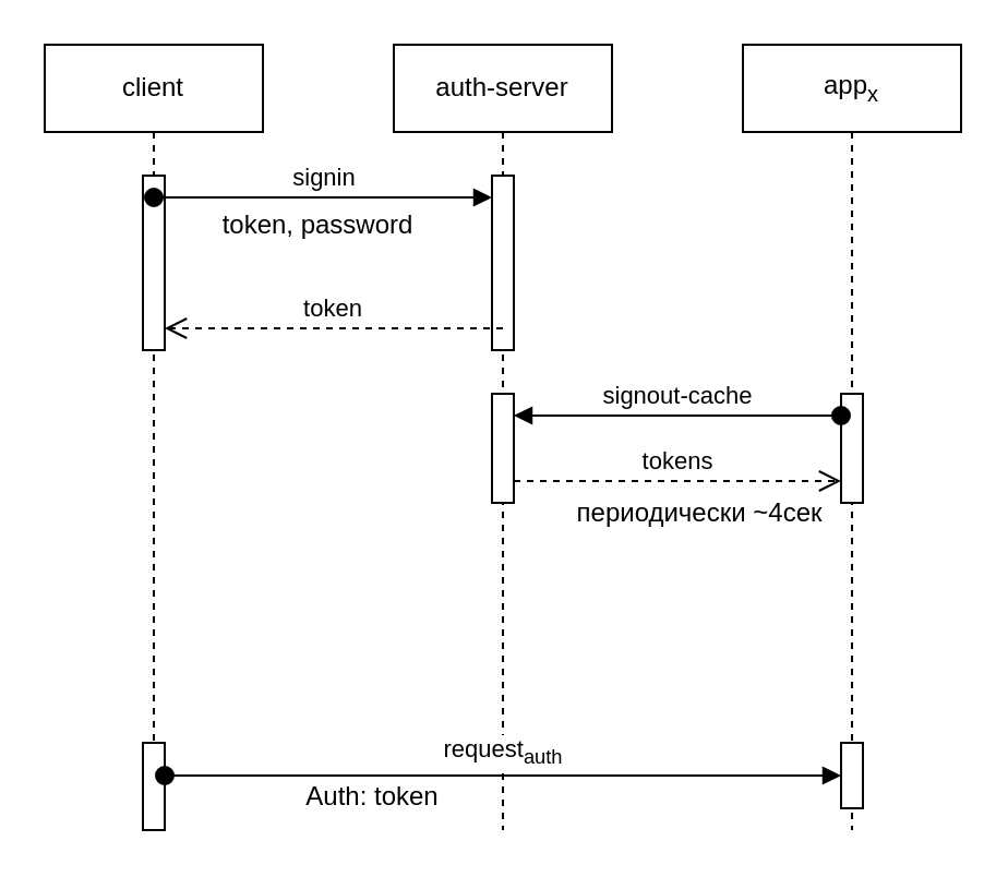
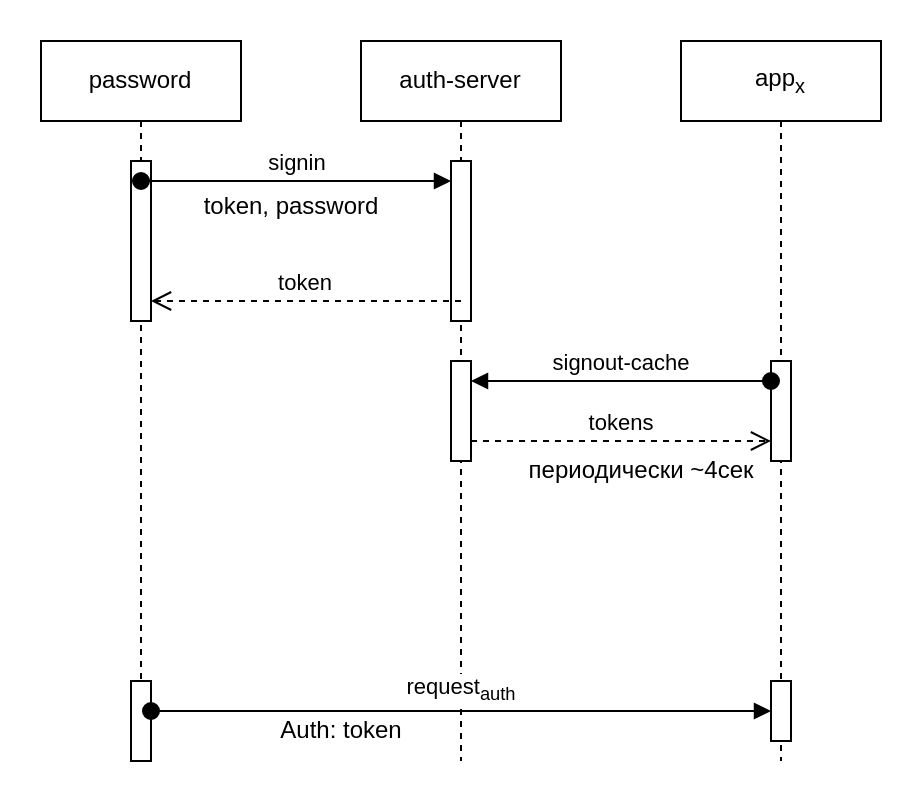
  <mxCell id="0" />
  <mxCell id="1" parent="0" />
- <mxCell id="2" value="client" style="shape=umlLifeline;perimeter=lifelinePerimeter;whiteSpace=wrap;html=1;container=1;dropTarget=0;collapsible=0;recursiveResize=0;outlineConnect=0;portConstraint=eastwest;newEdgeStyle={&quot;edgeStyle&quot;:&quot;elbowEdgeStyle&quot;,&quot;elbow&quot;:&quot;vertical&quot;,&quot;curved&quot;:0,&quot;rounded&quot;:0};" vertex="1" parent="1"><mxGeometry x="20" y="20" width="100" height="360" as="geometry" /></mxCell>
+ <mxCell id="2" value="password" style="shape=umlLifeline;perimeter=lifelinePerimeter;whiteSpace=wrap;html=1;container=1;dropTarget=0;collapsible=0;recursiveResize=0;outlineConnect=0;portConstraint=eastwest;newEdgeStyle={&quot;edgeStyle&quot;:&quot;elbowEdgeStyle&quot;,&quot;elbow&quot;:&quot;vertical&quot;,&quot;curved&quot;:0,&quot;rounded&quot;:0};" vertex="1" parent="1"><mxGeometry x="20" y="20" width="100" height="360" as="geometry" /></mxCell>
  <mxCell id="3" value="" style="html=1;points=[];perimeter=orthogonalPerimeter;outlineConnect=0;targetShapes=umlLifeline;portConstraint=eastwest;newEdgeStyle={&quot;edgeStyle&quot;:&quot;elbowEdgeStyle&quot;,&quot;elbow&quot;:&quot;vertical&quot;,&quot;curved&quot;:0,&quot;rounded&quot;:0};" vertex="1" parent="2"><mxGeometry x="45" y="60" width="10" height="80" as="geometry" /></mxCell>
  <mxCell id="4" value="" style="html=1;points=[];perimeter=orthogonalPerimeter;outlineConnect=0;targetShapes=umlLifeline;portConstraint=eastwest;newEdgeStyle={&quot;edgeStyle&quot;:&quot;elbowEdgeStyle&quot;,&quot;elbow&quot;:&quot;vertical&quot;,&quot;curved&quot;:0,&quot;rounded&quot;:0};" vertex="1" parent="2"><mxGeometry x="45" y="320" width="10" height="40" as="geometry" /></mxCell>
  <mxCell id="5" value="auth-server" style="shape=umlLifeline;perimeter=lifelinePerimeter;whiteSpace=wrap;html=1;container=1;dropTarget=0;collapsible=0;recursiveResize=0;outlineConnect=0;portConstraint=eastwest;newEdgeStyle={&quot;edgeStyle&quot;:&quot;elbowEdgeStyle&quot;,&quot;elbow&quot;:&quot;vertical&quot;,&quot;curved&quot;:0,&quot;rounded&quot;:0};" vertex="1" parent="1"><mxGeometry x="180" y="20" width="100" height="360" as="geometry" /></mxCell>
  <mxCell id="6" value="" style="html=1;points=[];perimeter=orthogonalPerimeter;outlineConnect=0;targetShapes=umlLifeline;portConstraint=eastwest;newEdgeStyle={&quot;edgeStyle&quot;:&quot;elbowEdgeStyle&quot;,&quot;elbow&quot;:&quot;vertical&quot;,&quot;curved&quot;:0,&quot;rounded&quot;:0};" vertex="1" parent="5"><mxGeometry x="45" y="60" width="10" height="80" as="geometry" /></mxCell>
  <mxCell id="7" value="" style="html=1;points=[];perimeter=orthogonalPerimeter;outlineConnect=0;targetShapes=umlLifeline;portConstraint=eastwest;newEdgeStyle={&quot;edgeStyle&quot;:&quot;elbowEdgeStyle&quot;,&quot;elbow&quot;:&quot;vertical&quot;,&quot;curved&quot;:0,&quot;rounded&quot;:0};" vertex="1" parent="5"><mxGeometry x="45" y="160" width="10" height="50" as="geometry" /></mxCell>
  <mxCell id="8" value="app&lt;sub&gt;x&lt;/sub&gt;" style="shape=umlLifeline;perimeter=lifelinePerimeter;whiteSpace=wrap;html=1;container=1;dropTarget=0;collapsible=0;recursiveResize=0;outlineConnect=0;portConstraint=eastwest;newEdgeStyle={&quot;edgeStyle&quot;:&quot;elbowEdgeStyle&quot;,&quot;elbow&quot;:&quot;vertical&quot;,&quot;curved&quot;:0,&quot;rounded&quot;:0};" vertex="1" parent="1"><mxGeometry x="340" y="20" width="100" height="360" as="geometry" /></mxCell>
  <mxCell id="9" value="" style="html=1;points=[];perimeter=orthogonalPerimeter;outlineConnect=0;targetShapes=umlLifeline;portConstraint=eastwest;newEdgeStyle={&quot;edgeStyle&quot;:&quot;elbowEdgeStyle&quot;,&quot;elbow&quot;:&quot;vertical&quot;,&quot;curved&quot;:0,&quot;rounded&quot;:0};" vertex="1" parent="8"><mxGeometry x="45" y="320" width="10" height="30" as="geometry" /></mxCell>
  <mxCell id="10" value="" style="html=1;points=[];perimeter=orthogonalPerimeter;outlineConnect=0;targetShapes=umlLifeline;portConstraint=eastwest;newEdgeStyle={&quot;edgeStyle&quot;:&quot;elbowEdgeStyle&quot;,&quot;elbow&quot;:&quot;vertical&quot;,&quot;curved&quot;:0,&quot;rounded&quot;:0};" vertex="1" parent="8"><mxGeometry x="45" y="160" width="10" height="50" as="geometry" /></mxCell>
  <mxCell id="11" value="signin" style="html=1;verticalAlign=bottom;startArrow=oval;startFill=1;endArrow=block;startSize=8;edgeStyle=elbowEdgeStyle;elbow=vertical;curved=0;rounded=0;" edge="1" parent="1" target="6"><mxGeometry width="60" relative="1" as="geometry"><mxPoint x="70" y="90" as="sourcePoint" /><mxPoint x="130" y="90" as="targetPoint" /></mxGeometry></mxCell>
  <mxCell id="12" value="token" style="html=1;verticalAlign=bottom;endArrow=open;dashed=1;endSize=8;edgeStyle=elbowEdgeStyle;elbow=vertical;curved=0;rounded=0;" edge="1" parent="1" target="3"><mxGeometry relative="1" as="geometry"><mxPoint x="230" y="150" as="sourcePoint" /><mxPoint x="150" y="150" as="targetPoint" /></mxGeometry></mxCell>
  <mxCell id="13" value="token, password" style="text;html=1;align=center;verticalAlign=middle;resizable=0;points=[];autosize=1;strokeColor=none;fillColor=none;" vertex="1" parent="1"><mxGeometry x="90" y="88" width="110" height="30" as="geometry" /></mxCell>
  <mxCell id="14" value="request&lt;sub&gt;auth&lt;/sub&gt;" style="html=1;verticalAlign=bottom;startArrow=oval;startFill=1;endArrow=block;startSize=8;edgeStyle=elbowEdgeStyle;elbow=vertical;curved=0;rounded=0;" edge="1" parent="1" source="4" target="9"><mxGeometry width="60" relative="1" as="geometry"><mxPoint x="70" y="200.05" as="sourcePoint" /><mxPoint x="330" y="200" as="targetPoint" /></mxGeometry></mxCell>
  <mxCell id="15" value="Auth: token" style="text;html=1;align=center;verticalAlign=middle;resizable=0;points=[];autosize=1;strokeColor=none;fillColor=none;" vertex="1" parent="1"><mxGeometry x="130" y="350" width="80" height="30" as="geometry" /></mxCell>
  <mxCell id="16" value="signout-cache" style="html=1;verticalAlign=bottom;startArrow=oval;startFill=1;endArrow=block;startSize=8;edgeStyle=elbowEdgeStyle;elbow=vertical;curved=0;rounded=0;" edge="1" parent="1"><mxGeometry width="60" relative="1" as="geometry"><mxPoint x="385" y="190" as="sourcePoint" /><mxPoint x="235" y="190" as="targetPoint" /></mxGeometry></mxCell>
  <mxCell id="17" value="tokens" style="html=1;verticalAlign=bottom;endArrow=open;dashed=1;endSize=8;edgeStyle=elbowEdgeStyle;elbow=vertical;curved=0;rounded=0;" edge="1" parent="1" target="10"><mxGeometry relative="1" as="geometry"><mxPoint x="235" y="220.05" as="sourcePoint" /><mxPoint x="80" y="220.05" as="targetPoint" /></mxGeometry></mxCell>
  <mxCell id="18" value="периодически ~4сек" style="text;html=1;align=center;verticalAlign=middle;resizable=0;points=[];autosize=1;strokeColor=none;fillColor=none;" vertex="1" parent="1"><mxGeometry x="250" y="220" width="140" height="30" as="geometry" /></mxCell>
